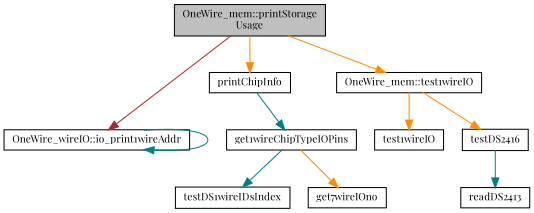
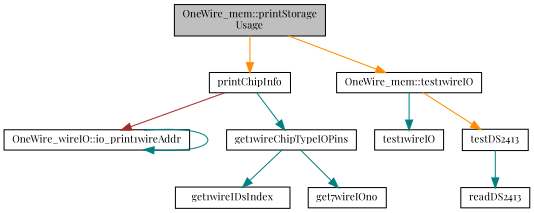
  digraph {
    fontname="Playfair Display"
    rankdir=TB
    node [color=black fillcolor=white fontname="Playfair Display" fontsize=10 shape=record style=filled]
    edge [color=teal fontname="Playfair Display" fontsize=10 labelfontname=Helvetica labelfontsize=10 style=solid]
    n1 [fillcolor=grey75 fontcolor=black height=0.2 label="OneWire_mem::printStorage\lUsage" width=0.4]
    n2 [height=0.2 label="OneWire_wireIO::io_print1wireAddr" width=0.4]
    n3 [height=0.2 label=printChipInfo width=0.4]
    n4 [height=0.2 label="OneWire_mem::test1wireIO" width=0.4]
    n5 [height=0.2 label=get1wireChipTypeIOPins width=0.4]
    n6 [height=0.2 label=test1wireIO width=0.4]
-   n7 [height=0.2 label=testDS2416 width=0.4]
-   n8 [height=0.2 label=testDS1wireIDsIndex width=0.4]
+   n7 [height=0.2 label=testDS2413 width=0.4]
+   n8 [height=0.2 label=get1wireIDsIndex width=0.4]
    n9 [height=0.2 label=get7wireIOno width=0.4]
    n10 [height=0.2 label=readDS2413 width=0.4]
-   n1 -> n2 [color=brown]
+   n3 -> n2 [color=brown]
    n1 -> n3 [color=darkorange]
    n1 -> n4 [color=darkorange]
    n2 -> n2
    n3 -> n5
-   n4 -> n6 [color=darkorange]
+   n4 -> n6
    n4 -> n7 [color=darkorange]
    n5 -> n8
-   n5 -> n9 [color=darkorange]
+   n5 -> n9
    n7 -> n10
  }
